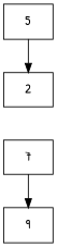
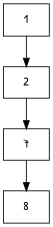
  digraph {
    fontname="Patrick Hand"
    rankdir=TB
    node [fontname="Patrick Hand" shape=record]
    edge [fontname="Patrick Hand"]
-   n1 [label=5]
+   n1 [label=1]
    n2 [label=2]
    n3 [label=7]
-   n4 [label=9]
+   n4 [label=8]
    n1 -> n2
+   n2 -> n3
    n3 -> n4
  }
